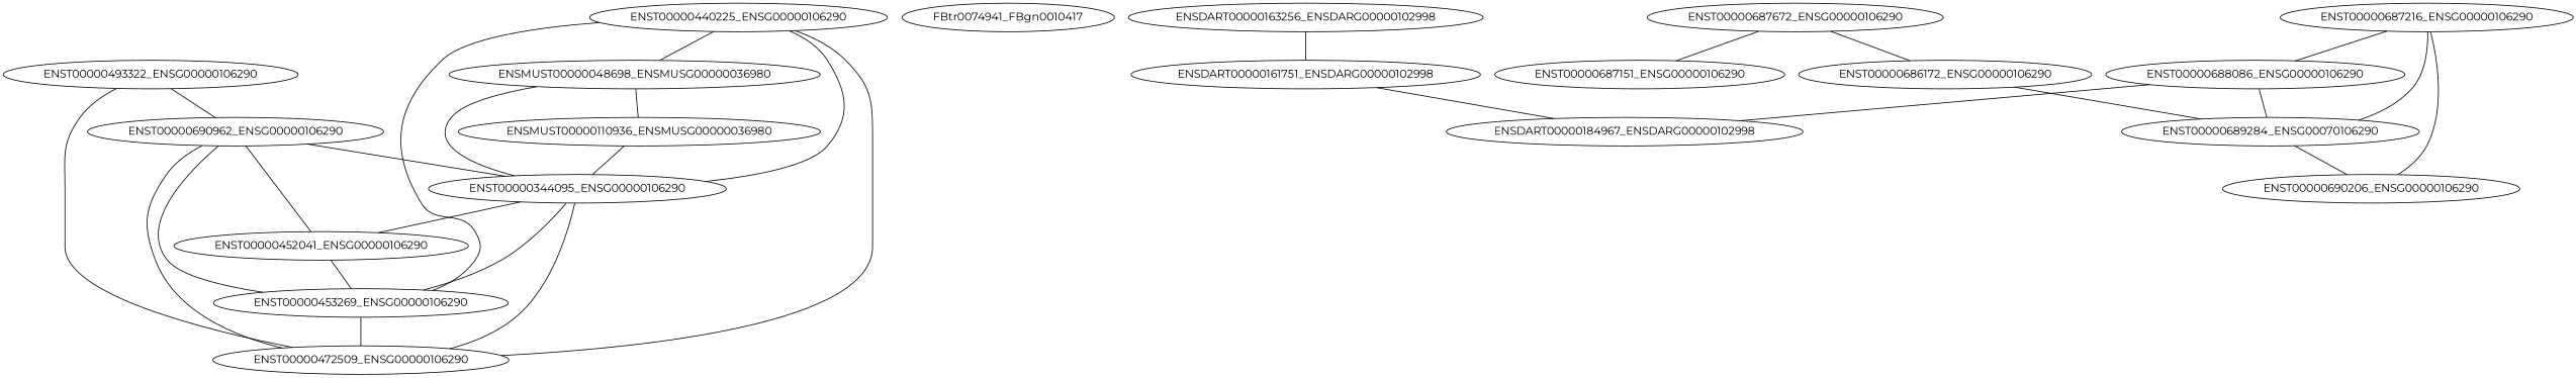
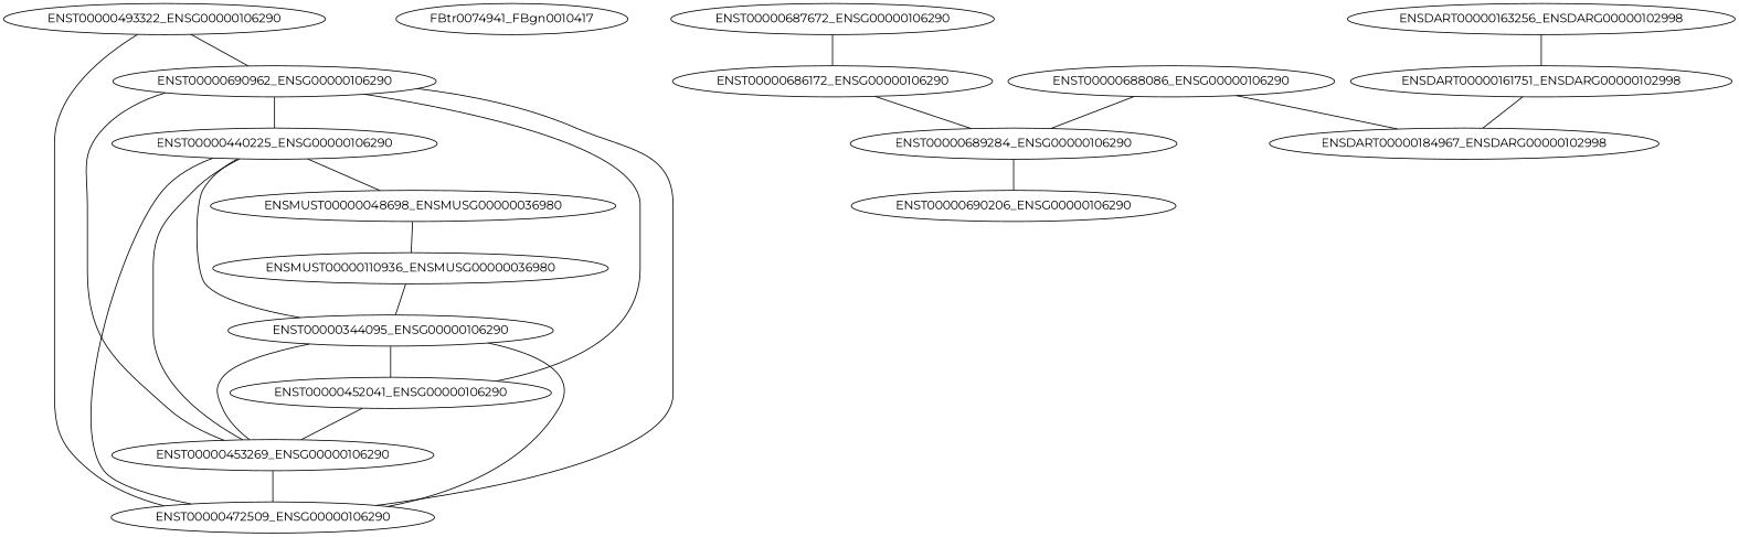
  strict graph {
    fontname=Montserrat
    node [fontname=Montserrat]
    edge [fontname=Montserrat]
    ENST00000493322_ENSG00000106290
    ENST00000690962_ENSG00000106290
    ENST00000472509_ENSG00000106290
    ENST00000344095_ENSG00000106290
    ENST00000452041_ENSG00000106290
    ENST00000453269_ENSG00000106290
    ENST00000440225_ENSG00000106290
    ENSMUST00000048698_ENSMUSG00000036980
    FBtr0074941_FBgn0010417
    ENSMUST00000110936_ENSMUSG00000036980
    ENST00000687672_ENSG00000106290
    ENST00000686172_ENSG00000106290
-   ENST00000687151_ENSG00000106290
-   ENST00000689284_ENSG00000106290 [label=ENST00000689284_ENSG00070106290]
-   ENST00000687216_ENSG00000106290
+   ENST00000689284_ENSG00000106290
    ENST00000688086_ENSG00000106290
    ENST00000690206_ENSG00000106290
    ENSDART00000184967_ENSDARG00000102998
    ENSDART00000163256_ENSDARG00000102998
    ENSDART00000161751_ENSDARG00000102998
    ENST00000493322_ENSG00000106290 -- ENST00000690962_ENSG00000106290
    ENST00000493322_ENSG00000106290 -- ENST00000472509_ENSG00000106290
    ENST00000690962_ENSG00000106290 -- ENST00000472509_ENSG00000106290
-   ENST00000690962_ENSG00000106290 -- ENST00000344095_ENSG00000106290
+   ENST00000690962_ENSG00000106290 -- ENST00000440225_ENSG00000106290
    ENST00000690962_ENSG00000106290 -- ENST00000452041_ENSG00000106290
    ENST00000690962_ENSG00000106290 -- ENST00000453269_ENSG00000106290
    ENST00000344095_ENSG00000106290 -- ENST00000472509_ENSG00000106290
    ENST00000344095_ENSG00000106290 -- ENST00000452041_ENSG00000106290
    ENST00000344095_ENSG00000106290 -- ENST00000453269_ENSG00000106290
    ENST00000452041_ENSG00000106290 -- ENST00000453269_ENSG00000106290
    ENST00000453269_ENSG00000106290 -- ENST00000472509_ENSG00000106290
    ENST00000440225_ENSG00000106290 -- ENST00000472509_ENSG00000106290
    ENST00000440225_ENSG00000106290 -- ENST00000344095_ENSG00000106290
    ENST00000440225_ENSG00000106290 -- ENST00000453269_ENSG00000106290
    ENST00000440225_ENSG00000106290 -- ENSMUST00000048698_ENSMUSG00000036980
-   ENSMUST00000048698_ENSMUSG00000036980 -- ENST00000344095_ENSG00000106290
    ENSMUST00000048698_ENSMUSG00000036980 -- ENSMUST00000110936_ENSMUSG00000036980
    ENSMUST00000110936_ENSMUSG00000036980 -- ENST00000344095_ENSG00000106290
    ENST00000687672_ENSG00000106290 -- ENST00000686172_ENSG00000106290
-   ENST00000687672_ENSG00000106290 -- ENST00000687151_ENSG00000106290
    ENST00000686172_ENSG00000106290 -- ENST00000689284_ENSG00000106290
    ENST00000689284_ENSG00000106290 -- ENST00000690206_ENSG00000106290
-   ENST00000687216_ENSG00000106290 -- ENST00000689284_ENSG00000106290
-   ENST00000687216_ENSG00000106290 -- ENST00000688086_ENSG00000106290
-   ENST00000687216_ENSG00000106290 -- ENST00000690206_ENSG00000106290
    ENST00000688086_ENSG00000106290 -- ENST00000689284_ENSG00000106290
    ENST00000688086_ENSG00000106290 -- ENSDART00000184967_ENSDARG00000102998
    ENSDART00000163256_ENSDARG00000102998 -- ENSDART00000161751_ENSDARG00000102998
    ENSDART00000161751_ENSDARG00000102998 -- ENSDART00000184967_ENSDARG00000102998
  }
